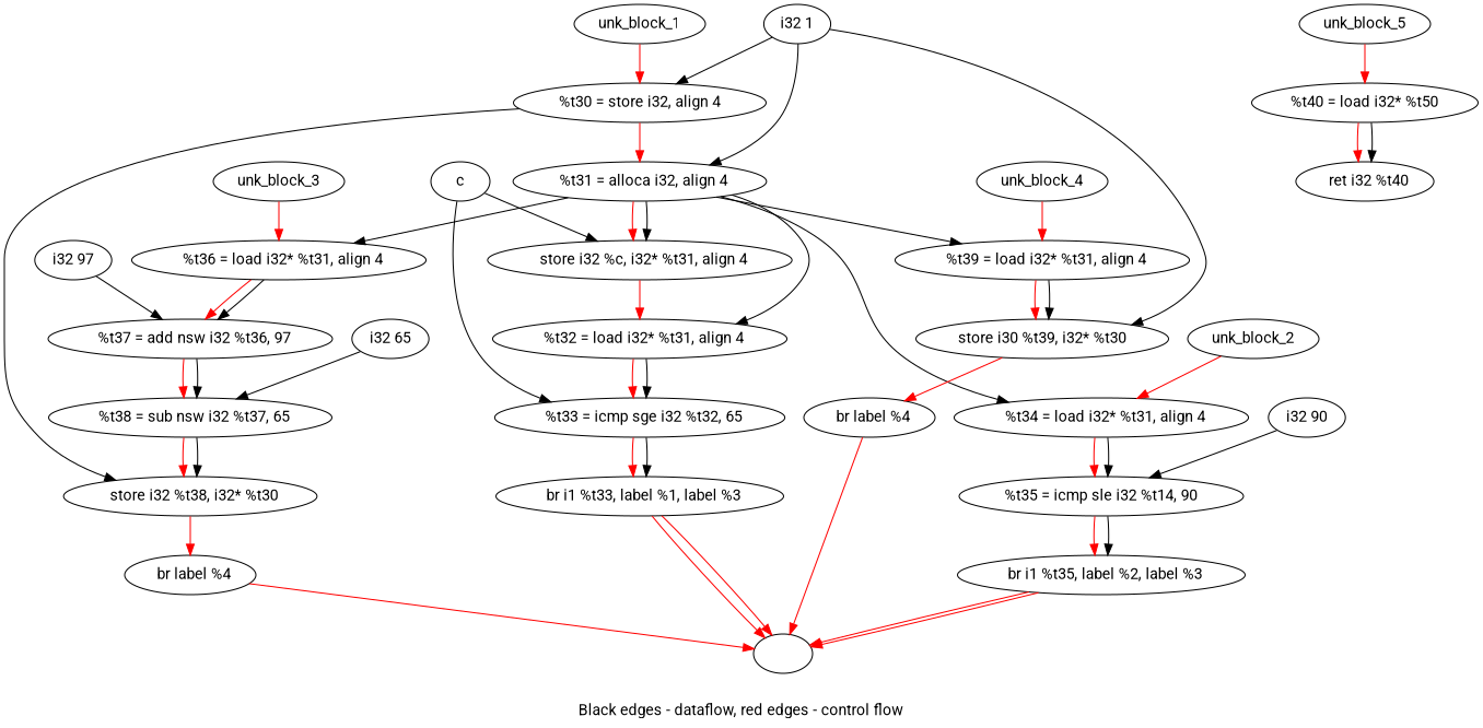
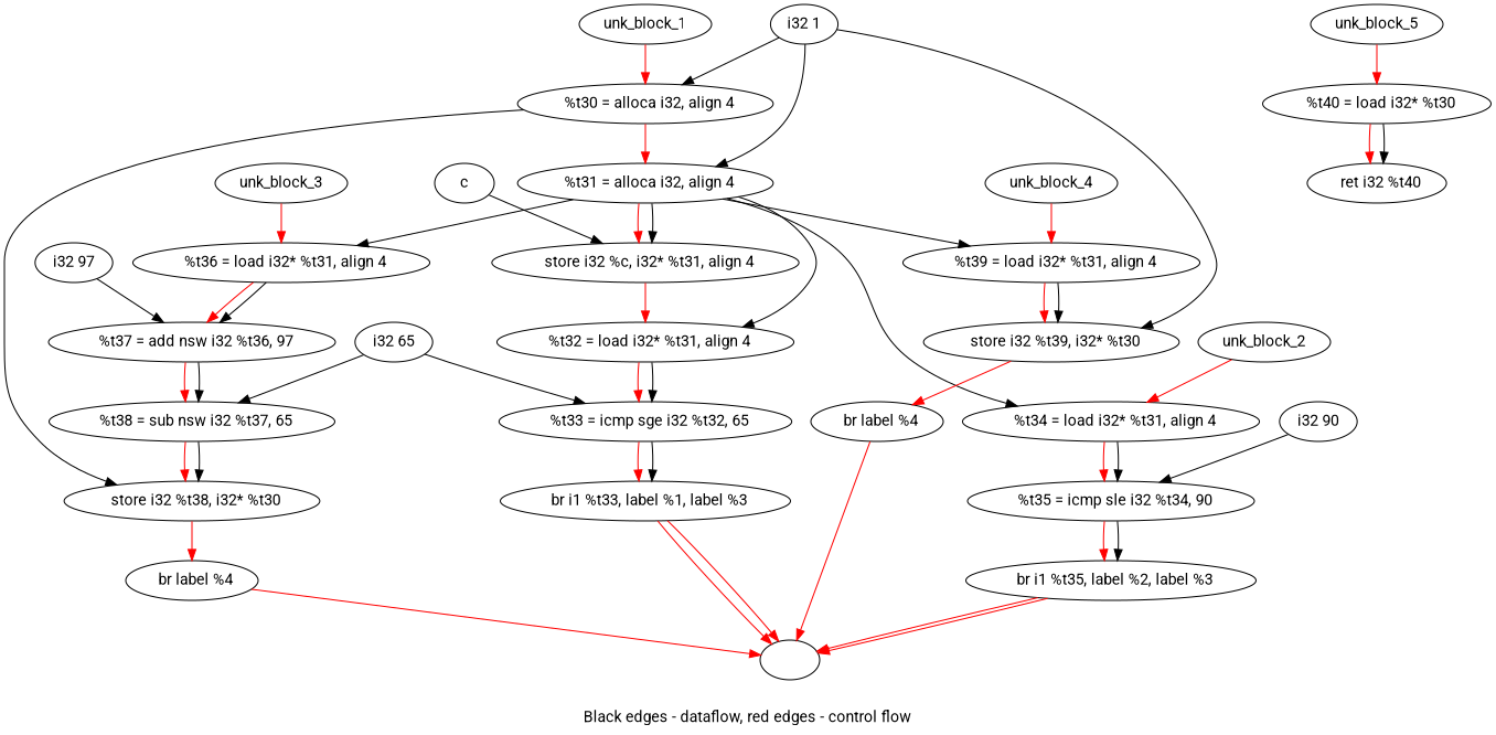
  digraph {
    compound=true
    fontname=Roboto
    label="Black edges - dataflow, red edges - control flow"
    node [fontname=Roboto]
    edge [color=red fontname=Roboto]
-   n1 [label="%t30 = store i32, align 4"]
+   n1 [label="  %t30 = alloca i32, align 4"]
    n2 [label="  %t31 = alloca i32, align 4"]
    n3 [label="  store i32 %t38, i32* %t30"]
    n4 [label="  store i32 %c, i32* %t31, align 4"]
    n5 [label="  %t32 = load i32* %t31, align 4"]
    n6 [label="  %t34 = load i32* %t31, align 4"]
    n7 [label="  %t36 = load i32* %t31, align 4"]
    n8 [label="  %t39 = load i32* %t31, align 4"]
    n9 [label="  br label %4"]
-   n10 [label="store i30 %t39, i32* %t30"]
+   n10 [label="  store i32 %t39, i32* %t30"]
    n11 [label="  br label %4"]
-   n12 [label="%t40 = load i32* %t50"]
+   n12 [label="  %t40 = load i32* %t30"]
    n13 [label="  ret i32 %t40"]
    n14 [label="  %t33 = icmp sge i32 %t32, 65"]
-   n15 [label="%t35 = icmp sle i32 %t14, 90"]
+   n15 [label="  %t35 = icmp sle i32 %t34, 90"]
    n16 [label="  %t37 = add nsw i32 %t36, 97"]
    n17 [label="  br i1 %t33, label %1, label %3"]
    ""
    unk_block_1
    "i32 1"
    c
    "i32 65"
    n23 [label="  %t38 = sub nsw i32 %t37, 65"]
    n24 [label="  br i1 %t35, label %2, label %3"]
    unk_block_2
    "i32 90"
    unk_block_3
    "i32 97"
    unk_block_4
    unk_block_5
    n1 -> n2 [weight=2]
    n1 -> n3 [color=""]
    n2 -> n4 [weight=2]
    n2 -> n4 [color=""]
    n2 -> n5 [color=""]
    n2 -> n6 [color=""]
    n2 -> n7 [color=""]
    n2 -> n8 [color=""]
    n3 -> n9 [weight=2]
    n4 -> n5 [weight=2]
    n5 -> n14 [weight=2]
    n5 -> n14 [color=""]
    n6 -> n15 [weight=2]
    n6 -> n15 [color=""]
    n7 -> n16 [weight=2]
    n7 -> n16 [color=""]
    n8 -> n10 [weight=2]
    n8 -> n10 [color=""]
    n9 -> ""
    n10 -> n11 [weight=2]
    n11 -> ""
    n12 -> n13 [weight=2]
    n12 -> n13 [color=""]
    n14 -> n17 [weight=2]
    n14 -> n17 [color=""]
    n15 -> n24 [weight=2]
    n15 -> n24 [color=""]
    n16 -> n23 [weight=2]
    n16 -> n23 [color=""]
    n17 -> ""
    n17 -> ""
    unk_block_1 -> n1
    "i32 1" -> n1 [color=""]
    "i32 1" -> n2 [color=""]
    "i32 1" -> n10 [color=""]
    c -> n4 [color=""]
-   c -> n14 [color=""]
+   "i32 65" -> n14 [color=""]
    "i32 65" -> n23 [color=""]
    n23 -> n3 [weight=2]
    n23 -> n3 [color=""]
    n24 -> ""
    n24 -> ""
    unk_block_2 -> n6
    "i32 90" -> n15 [color=""]
    unk_block_3 -> n7
    "i32 97" -> n16 [color=""]
    unk_block_4 -> n8
    unk_block_5 -> n12
  }
